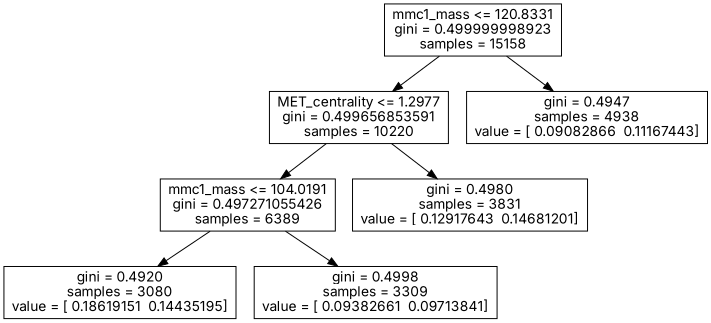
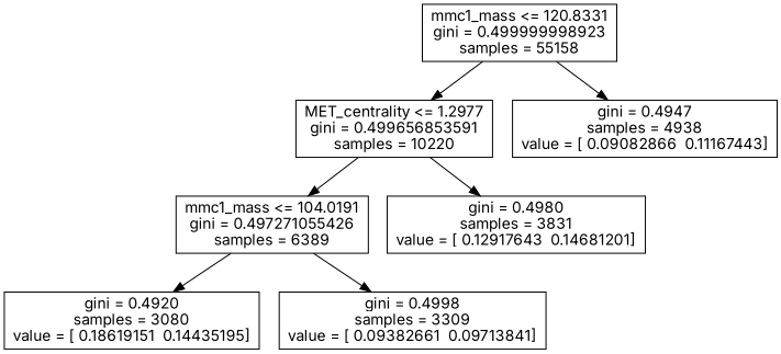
  digraph {
    fontname=Inter
    node [shape=box fontname=Inter]
    edge [fontname=Inter]
-   n1 [label="mmc1_mass <= 120.8331\ngini = 0.499999998923\nsamples = 15158"]
+   n1 [label="mmc1_mass <= 120.8331\ngini = 0.499999998923\nsamples = 55158"]
    n2 [label="MET_centrality <= 1.2977\ngini = 0.499656853591\nsamples = 10220"]
    n3 [label="gini = 0.4947\nsamples = 4938\nvalue = [ 0.09082866  0.11167443]"]
    n4 [label="mmc1_mass <= 104.0191\ngini = 0.497271055426\nsamples = 6389"]
    n5 [label="gini = 0.4980\nsamples = 3831\nvalue = [ 0.12917643  0.14681201]"]
    n6 [label="gini = 0.4920\nsamples = 3080\nvalue = [ 0.18619151  0.14435195]"]
    n7 [label="gini = 0.4998\nsamples = 3309\nvalue = [ 0.09382661  0.09713841]"]
    n1 -> n2
    n1 -> n3
    n2 -> n4
    n2 -> n5
    n4 -> n6
    n4 -> n7
  }
